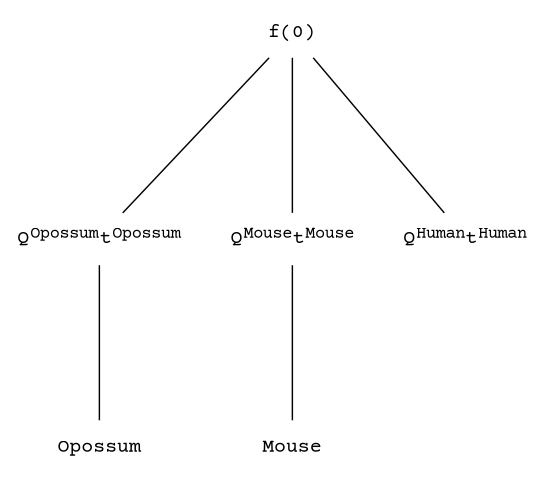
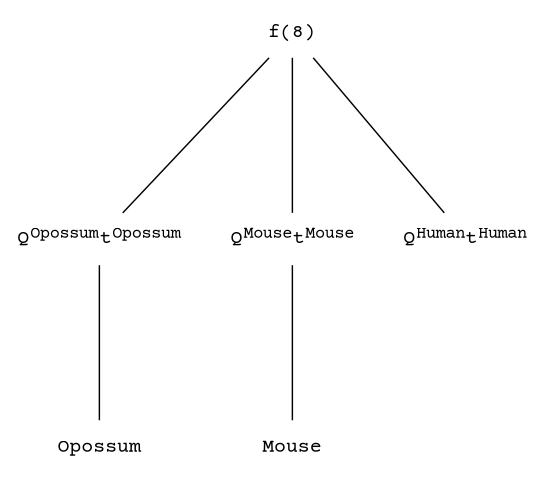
  graph {
    fontname="Courier Prime"
    ranksep=1.5
    node [fontname="Courier Prime" shape=plaintext]
    edge [fontname="Courier Prime"]
    n1 [label=<Q<SUP>Opossum</SUP>t<SUP>Opossum</SUP>>]
    Opossum
    n3 [label=<Q<SUP>Mouse</SUP>t<SUP>Mouse</SUP>>]
    Mouse
    n5 [label=<Q<SUP>Human</SUP>t<SUP>Human</SUP>>]
-   "f(0)"
+   "f(0)" [label="f(8)"]
    n1 -- Opossum
    n3 -- Mouse
    "f(0)" -- n1
    "f(0)" -- n3
    "f(0)" -- n5
  }
